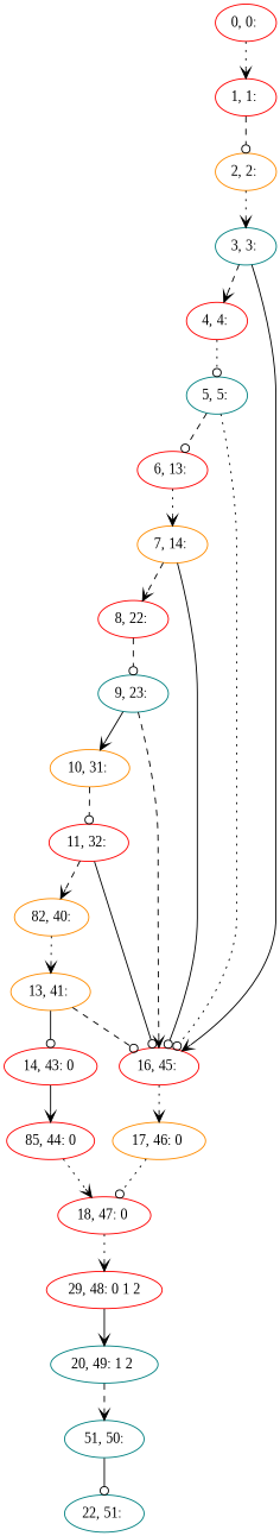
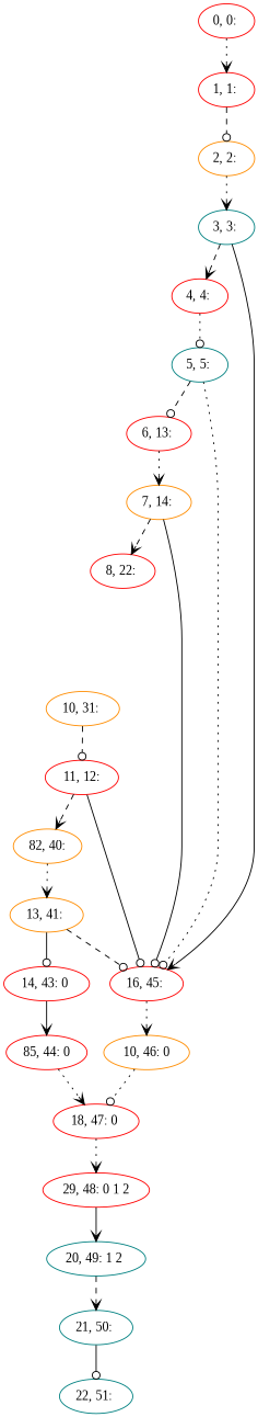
  digraph {
    fontname="Liberation Serif"
    node [color=red fontname="Liberation Serif"]
    edge [arrowhead=vee fontname="Liberation Serif" style=dotted]
    n1 [label="0, 0: "]
    n2 [label="1, 1: "]
    n3 [color=darkorange label="2, 2: "]
    n4 [color=teal label="3, 3: "]
    n5 [label="4, 4: "]
    n6 [label="16, 45: "]
    n7 [color=teal label="5, 5: "]
-   n8 [color=darkorange label="17, 46: 0 "]
+   n8 [color=darkorange label="10, 46: 0"]
    n9 [label="6, 13: "]
    n10 [color=darkorange label="7, 14: "]
    n11 [label="8, 22: "]
-   n12 [color=teal label="9, 23: "]
    n13 [color=darkorange label="10, 31: "]
-   n14 [label="11, 32: "]
+   n14 [label="11, 12:"]
    n15 [color=darkorange label="82, 40:"]
    n16 [color=darkorange label="13, 41: "]
    n17 [label="14, 43: 0 "]
    n18 [label="85, 44: 0"]
    n19 [label="18, 47: 0 "]
    n20 [label="29, 48: 0 1 2"]
    n21 [color=teal label="20, 49: 1 2 "]
-   n22 [color=teal label="51, 50:"]
+   n22 [color=teal label="21, 50: "]
    n23 [color=teal label="22, 51: "]
    n1 -> n2
    n2 -> n3 [arrowhead=odot style=dashed]
    n3 -> n4
    n4 -> n5 [style=dashed]
    n4 -> n6 [style=solid]
    n5 -> n7 [arrowhead=odot]
    n6 -> n8
    n7 -> n6 [arrowhead=odot]
    n7 -> n9 [arrowhead=odot style=dashed]
    n8 -> n19 [arrowhead=odot]
    n9 -> n10
    n10 -> n6 [arrowhead=odot style=solid]
    n10 -> n11 [style=dashed]
-   n11 -> n12 [arrowhead=odot style=dashed]
-   n12 -> n6 [style=dashed]
-   n12 -> n13 [style=solid]
    n13 -> n14 [arrowhead=odot style=dashed]
    n14 -> n6 [arrowhead=odot style=solid]
    n14 -> n15 [style=dashed]
    n15 -> n16
    n16 -> n6 [arrowhead=odot style=dashed]
    n16 -> n17 [arrowhead=odot style=solid]
    n17 -> n18 [style=solid]
    n18 -> n19
    n19 -> n20
    n20 -> n21 [style=solid]
    n21 -> n22 [style=dashed]
    n22 -> n23 [arrowhead=odot style=solid]
  }
